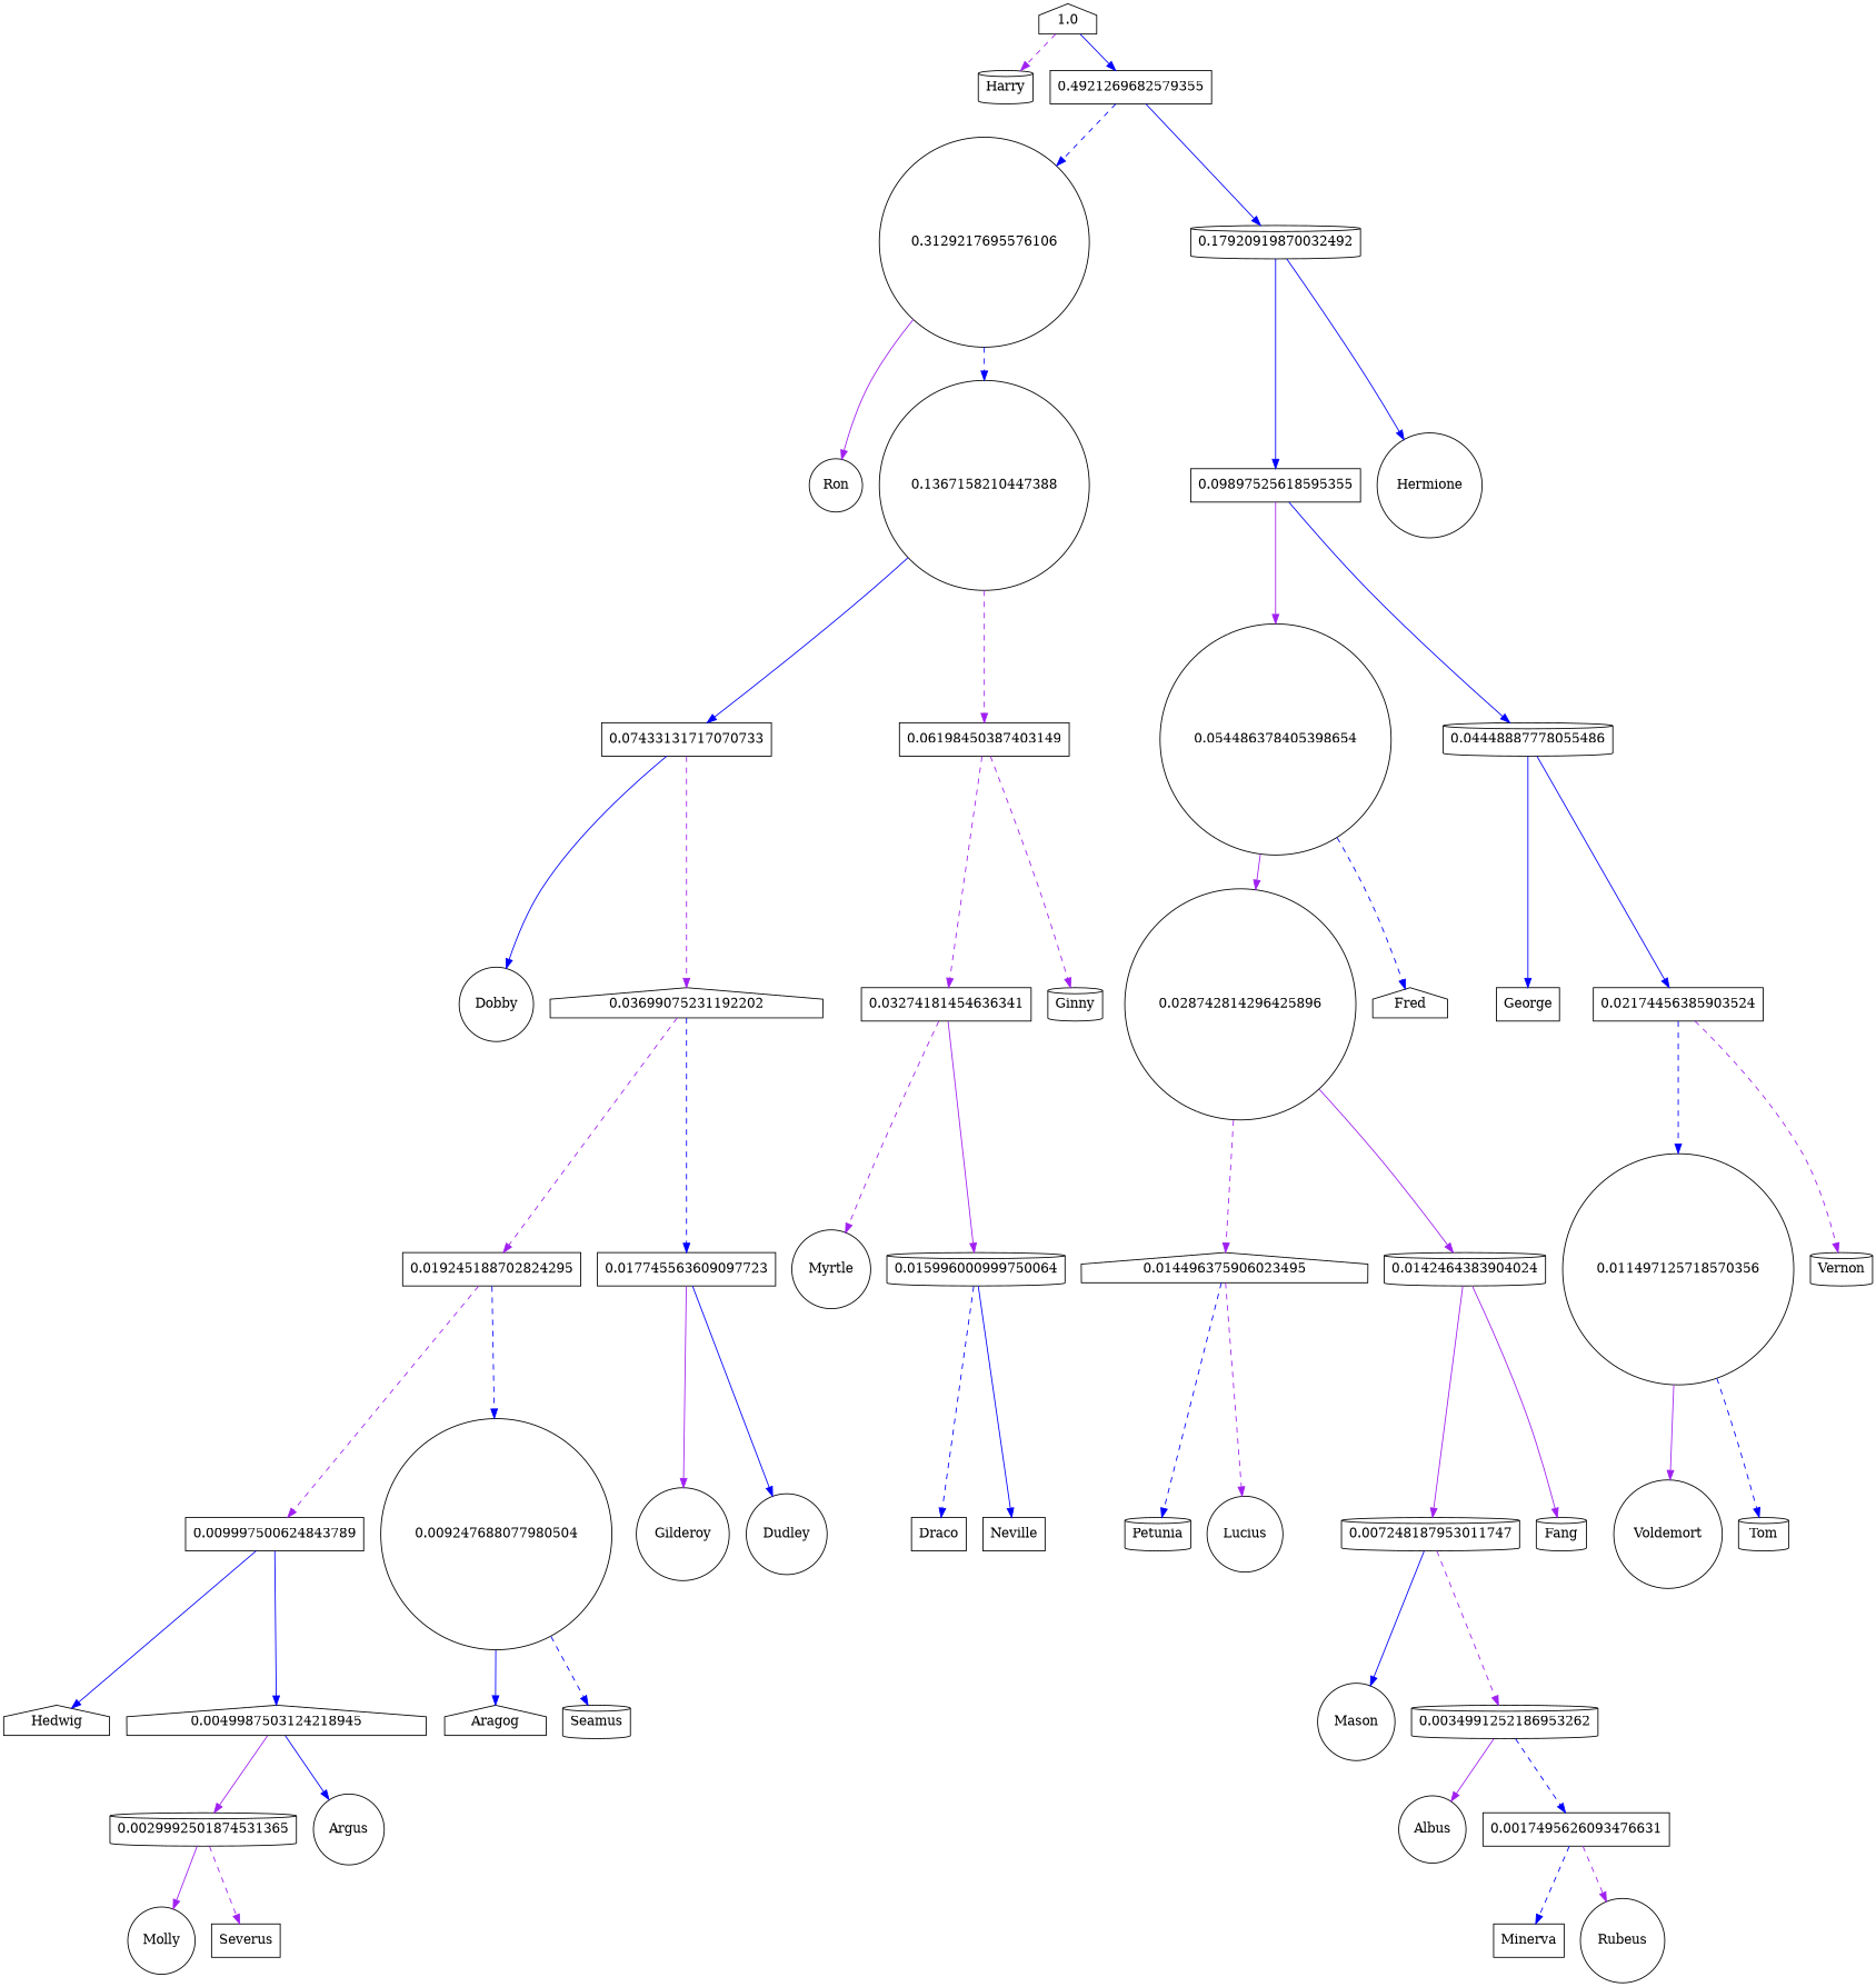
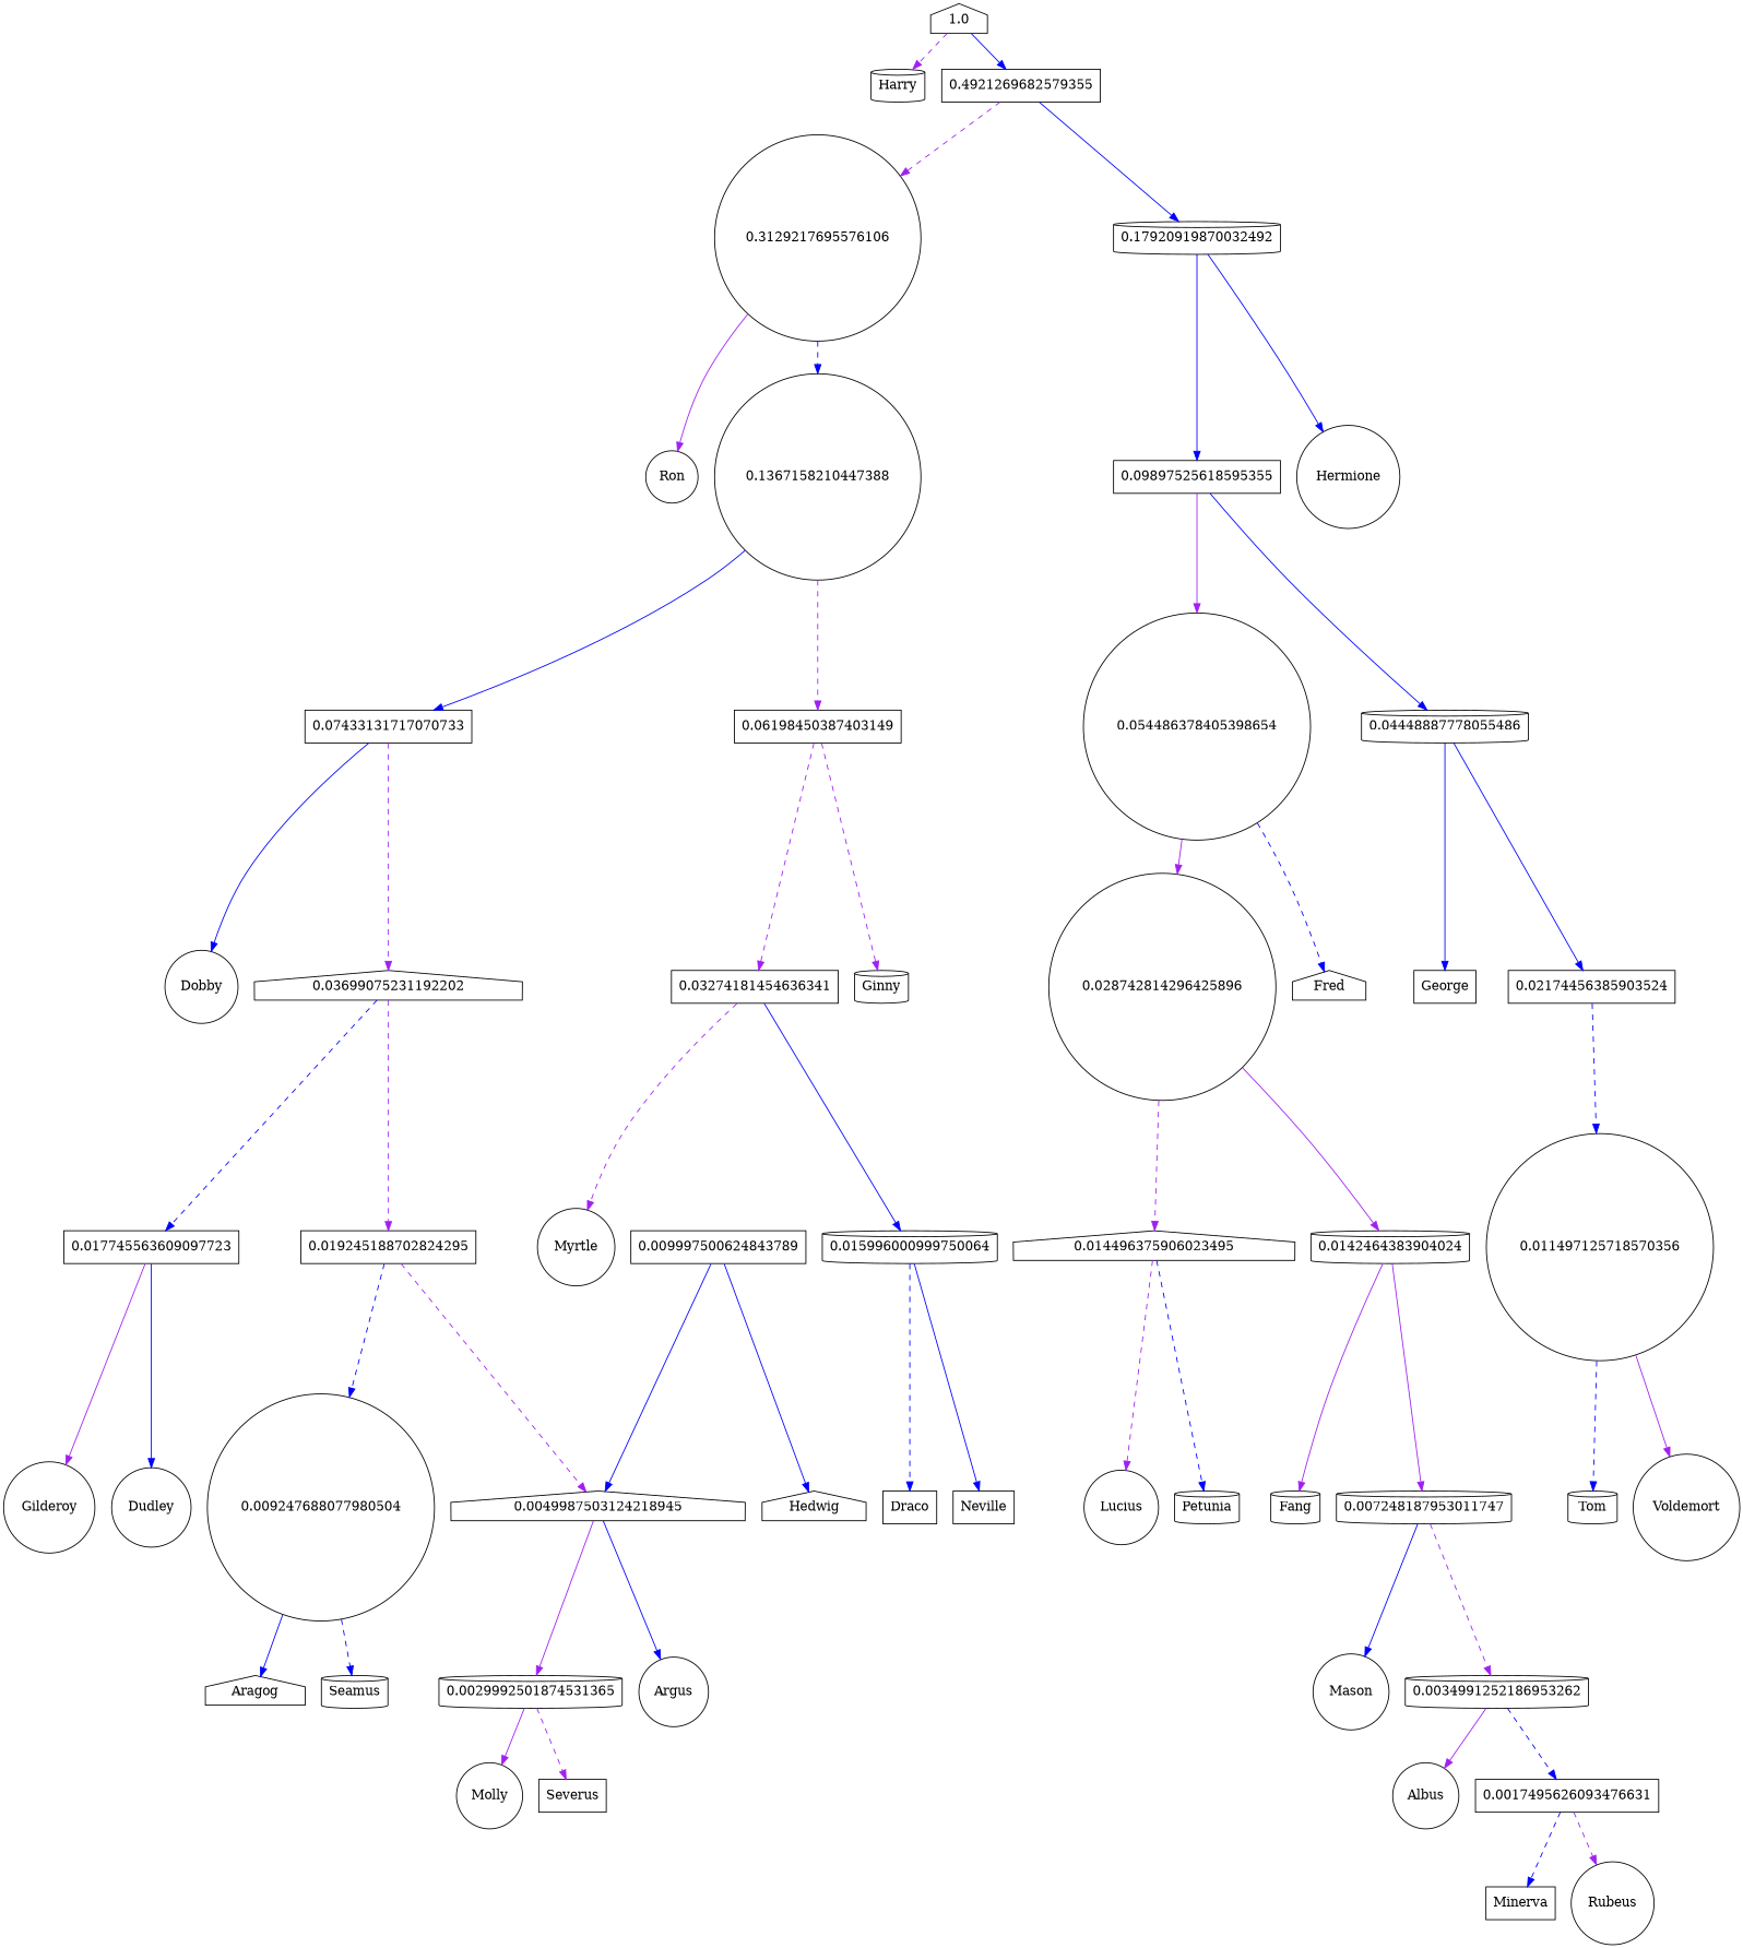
  strict digraph {
    node [shape=circle]
    edge [color=blue style=solid]
    1.0 [shape=house]
    Harry [shape=cylinder]
    0.4921269682579355 [shape=box]
    0.3129217695576106
    n5 [label=0.17920919870032492 shape=cylinder]
    Ron
    0.1367158210447388
    n8 [label=0.09897525618595355 shape=box]
    Hermione
    n10 [label=0.07433131717070733 shape=box]
    0.06198450387403149 [shape=box]
    Dobby
    0.03699075231192202 [shape=house]
    0.03274181454636341 [shape=box]
    Ginny [shape=cylinder]
    0.019245188702824295 [shape=box]
    0.017745563609097723 [shape=box]
    0.009997500624843789 [shape=box]
    0.009247688077980504
    Gilderoy
    Dudley
    Hedwig [shape=house]
    0.0049987503124218945 [shape=house]
    Aragog [shape=house]
    Seamus [shape=cylinder]
    0.0029992501874531365 [shape=cylinder]
    Argus
    Molly
    Severus [shape=box]
    Myrtle
    0.015996000999750064 [shape=cylinder]
    Draco [shape=box]
    Neville [shape=box]
    0.054486378405398654
    0.04448887778055486 [shape=cylinder]
    0.028742814296425896
    Fred [shape=house]
    George [shape=box]
    0.02174456385903524 [shape=box]
    0.014496375906023495 [shape=house]
    0.0142464383904024 [shape=cylinder]
    Petunia [shape=cylinder]
    Lucius
    0.007248187953011747 [shape=cylinder]
    Fang [shape=cylinder]
    Mason
    0.0034991252186953262 [shape=cylinder]
    Albus
    0.0017495626093476631 [shape=box]
    Minerva [shape=box]
    Rubeus
    0.011497125718570356
-   Vernon [shape=cylinder]
    Voldemort
    Tom [shape=cylinder]
    1.0 -> Harry [color=purple style=dashed]
    1.0 -> 0.4921269682579355
-   0.4921269682579355 -> 0.3129217695576106 [style=dashed]
+   0.4921269682579355 -> 0.3129217695576106 [color=purple style=dashed]
    0.4921269682579355 -> n5
    0.3129217695576106 -> Ron [color=purple]
    0.3129217695576106 -> 0.1367158210447388 [style=dashed]
    n5 -> n8
    n5 -> Hermione
    0.1367158210447388 -> n10
    0.1367158210447388 -> 0.06198450387403149 [color=purple style=dashed]
    n8 -> 0.054486378405398654 [color=purple]
    n8 -> 0.04448887778055486
    n10 -> Dobby
    n10 -> 0.03699075231192202 [color=purple style=dashed]
    0.06198450387403149 -> 0.03274181454636341 [color=purple style=dashed]
    0.06198450387403149 -> Ginny [color=purple style=dashed]
    0.03699075231192202 -> 0.019245188702824295 [color=purple style=dashed]
    0.03699075231192202 -> 0.017745563609097723 [style=dashed]
    0.03274181454636341 -> Myrtle [color=purple style=dashed]
-   0.03274181454636341 -> 0.015996000999750064 [color=purple]
-   0.019245188702824295 -> 0.009997500624843789 [color=purple style=dashed]
+   0.03274181454636341 -> 0.015996000999750064
+   0.019245188702824295 -> 0.0049987503124218945 [color=purple style=dashed]
    0.019245188702824295 -> 0.009247688077980504 [style=dashed]
    0.017745563609097723 -> Gilderoy [color=purple]
    0.017745563609097723 -> Dudley
    0.009997500624843789 -> Hedwig
    0.009997500624843789 -> 0.0049987503124218945
    0.009247688077980504 -> Aragog
    0.009247688077980504 -> Seamus [style=dashed]
    0.0049987503124218945 -> 0.0029992501874531365 [color=purple]
    0.0049987503124218945 -> Argus
    0.0029992501874531365 -> Molly [color=purple]
    0.0029992501874531365 -> Severus [color=purple style=dashed]
    0.015996000999750064 -> Draco [style=dashed]
    0.015996000999750064 -> Neville
    0.054486378405398654 -> 0.028742814296425896 [color=purple]
    0.054486378405398654 -> Fred [style=dashed]
    0.04448887778055486 -> George
    0.04448887778055486 -> 0.02174456385903524
    0.028742814296425896 -> 0.014496375906023495 [color=purple style=dashed]
    0.028742814296425896 -> 0.0142464383904024 [color=purple]
    0.02174456385903524 -> 0.011497125718570356 [style=dashed]
-   0.02174456385903524 -> Vernon [color=purple style=dashed]
    0.014496375906023495 -> Petunia [style=dashed]
    0.014496375906023495 -> Lucius [color=purple style=dashed]
    0.0142464383904024 -> 0.007248187953011747 [color=purple]
    0.0142464383904024 -> Fang [color=purple]
    0.007248187953011747 -> Mason
    0.007248187953011747 -> 0.0034991252186953262 [color=purple style=dashed]
    0.0034991252186953262 -> Albus [color=purple]
    0.0034991252186953262 -> 0.0017495626093476631 [style=dashed]
    0.0017495626093476631 -> Minerva [style=dashed]
    0.0017495626093476631 -> Rubeus [color=purple style=dashed]
    0.011497125718570356 -> Voldemort [color=purple]
    0.011497125718570356 -> Tom [style=dashed]
  }
